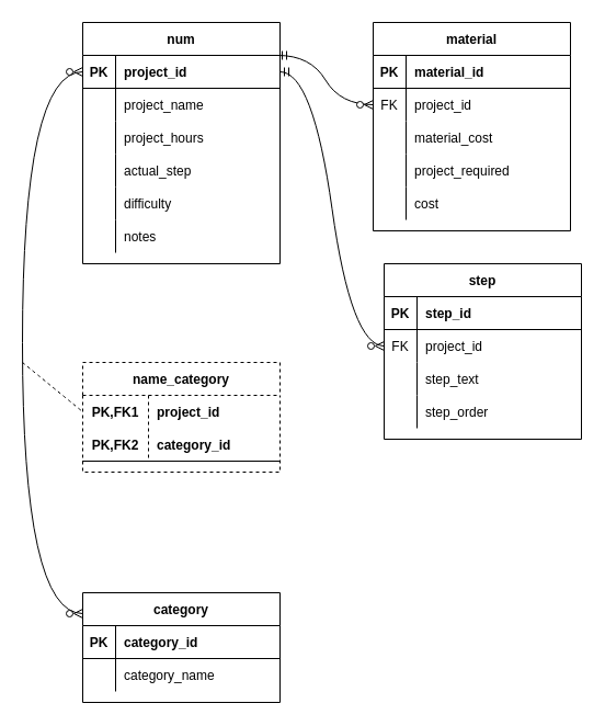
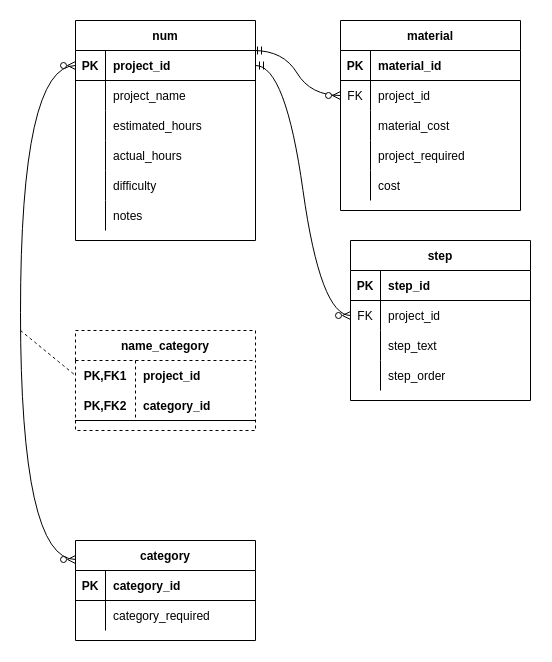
  <mxCell id="0" />
  <mxCell id="1" parent="0" />
  <mxCell id="2" value="num" style="shape=table;startSize=30;container=1;collapsible=1;childLayout=tableLayout;fixedRows=1;rowLines=0;fontStyle=1;align=center;resizeLast=1;" vertex="1" parent="1"><mxGeometry x="75" y="20" width="180" height="220" as="geometry" /></mxCell>
  <mxCell id="3" value="" style="shape=tableRow;horizontal=0;startSize=0;swimlaneHead=0;swimlaneBody=0;fillColor=none;collapsible=0;dropTarget=0;points=[[0,0.5],[1,0.5]];portConstraint=eastwest;top=0;left=0;right=0;bottom=1;" vertex="1" parent="2"><mxGeometry y="30" width="180" height="30" as="geometry" /></mxCell>
  <mxCell id="4" value="PK" style="shape=partialRectangle;connectable=0;fillColor=none;top=0;left=0;bottom=0;right=0;fontStyle=1;overflow=hidden;" vertex="1" parent="3"><mxGeometry width="30" height="30" as="geometry"><mxRectangle width="30" height="30" as="alternateBounds" /></mxGeometry></mxCell>
  <mxCell id="5" value="project_id" style="shape=partialRectangle;connectable=0;fillColor=none;top=0;left=0;bottom=0;right=0;align=left;spacingLeft=6;fontStyle=1;overflow=hidden;" vertex="1" parent="3"><mxGeometry x="30" width="150" height="30" as="geometry"><mxRectangle width="150" height="30" as="alternateBounds" /></mxGeometry></mxCell>
  <mxCell id="6" value="" style="shape=tableRow;horizontal=0;startSize=0;swimlaneHead=0;swimlaneBody=0;fillColor=none;collapsible=0;dropTarget=0;points=[[0,0.5],[1,0.5]];portConstraint=eastwest;top=0;left=0;right=0;bottom=0;" vertex="1" parent="2"><mxGeometry y="60" width="180" height="30" as="geometry" /></mxCell>
  <mxCell id="7" value="" style="shape=partialRectangle;connectable=0;fillColor=none;top=0;left=0;bottom=0;right=0;editable=1;overflow=hidden;" vertex="1" parent="6"><mxGeometry width="30" height="30" as="geometry"><mxRectangle width="30" height="30" as="alternateBounds" /></mxGeometry></mxCell>
  <mxCell id="8" value="project_name" style="shape=partialRectangle;connectable=0;fillColor=none;top=0;left=0;bottom=0;right=0;align=left;spacingLeft=6;overflow=hidden;" vertex="1" parent="6"><mxGeometry x="30" width="150" height="30" as="geometry"><mxRectangle width="150" height="30" as="alternateBounds" /></mxGeometry></mxCell>
  <mxCell id="9" value="" style="shape=tableRow;horizontal=0;startSize=0;swimlaneHead=0;swimlaneBody=0;fillColor=none;collapsible=0;dropTarget=0;points=[[0,0.5],[1,0.5]];portConstraint=eastwest;top=0;left=0;right=0;bottom=0;" vertex="1" parent="2"><mxGeometry y="90" width="180" height="30" as="geometry" /></mxCell>
  <mxCell id="10" value="" style="shape=partialRectangle;connectable=0;fillColor=none;top=0;left=0;bottom=0;right=0;editable=1;overflow=hidden;" vertex="1" parent="9"><mxGeometry width="30" height="30" as="geometry"><mxRectangle width="30" height="30" as="alternateBounds" /></mxGeometry></mxCell>
- <mxCell id="11" value="project_hours" style="shape=partialRectangle;connectable=0;fillColor=none;top=0;left=0;bottom=0;right=0;align=left;spacingLeft=6;overflow=hidden;" vertex="1" parent="9"><mxGeometry x="30" width="150" height="30" as="geometry"><mxRectangle width="150" height="30" as="alternateBounds" /></mxGeometry></mxCell>
+ <mxCell id="11" value="estimated_hours" style="shape=partialRectangle;connectable=0;fillColor=none;top=0;left=0;bottom=0;right=0;align=left;spacingLeft=6;overflow=hidden;" vertex="1" parent="9"><mxGeometry x="30" width="150" height="30" as="geometry"><mxRectangle width="150" height="30" as="alternateBounds" /></mxGeometry></mxCell>
  <mxCell id="12" value="" style="shape=tableRow;horizontal=0;startSize=0;swimlaneHead=0;swimlaneBody=0;fillColor=none;collapsible=0;dropTarget=0;points=[[0,0.5],[1,0.5]];portConstraint=eastwest;top=0;left=0;right=0;bottom=0;" vertex="1" parent="2"><mxGeometry y="120" width="180" height="30" as="geometry" /></mxCell>
  <mxCell id="13" value="" style="shape=partialRectangle;connectable=0;fillColor=none;top=0;left=0;bottom=0;right=0;editable=1;overflow=hidden;" vertex="1" parent="12"><mxGeometry width="30" height="30" as="geometry"><mxRectangle width="30" height="30" as="alternateBounds" /></mxGeometry></mxCell>
- <mxCell id="14" value="actual_step" style="shape=partialRectangle;connectable=0;fillColor=none;top=0;left=0;bottom=0;right=0;align=left;spacingLeft=6;overflow=hidden;" vertex="1" parent="12"><mxGeometry x="30" width="150" height="30" as="geometry"><mxRectangle width="150" height="30" as="alternateBounds" /></mxGeometry></mxCell>
+ <mxCell id="14" value="actual_hours" style="shape=partialRectangle;connectable=0;fillColor=none;top=0;left=0;bottom=0;right=0;align=left;spacingLeft=6;overflow=hidden;" vertex="1" parent="12"><mxGeometry x="30" width="150" height="30" as="geometry"><mxRectangle width="150" height="30" as="alternateBounds" /></mxGeometry></mxCell>
  <mxCell id="15" style="shape=tableRow;horizontal=0;startSize=0;swimlaneHead=0;swimlaneBody=0;fillColor=none;collapsible=0;dropTarget=0;points=[[0,0.5],[1,0.5]];portConstraint=eastwest;top=0;left=0;right=0;bottom=0;" vertex="1" parent="2"><mxGeometry y="150" width="180" height="30" as="geometry" /></mxCell>
  <mxCell id="16" style="shape=partialRectangle;connectable=0;fillColor=none;top=0;left=0;bottom=0;right=0;editable=1;overflow=hidden;" vertex="1" parent="15"><mxGeometry width="30" height="30" as="geometry"><mxRectangle width="30" height="30" as="alternateBounds" /></mxGeometry></mxCell>
  <mxCell id="17" value="difficulty" style="shape=partialRectangle;connectable=0;fillColor=none;top=0;left=0;bottom=0;right=0;align=left;spacingLeft=6;overflow=hidden;" vertex="1" parent="15"><mxGeometry x="30" width="150" height="30" as="geometry"><mxRectangle width="150" height="30" as="alternateBounds" /></mxGeometry></mxCell>
  <mxCell id="18" style="shape=tableRow;horizontal=0;startSize=0;swimlaneHead=0;swimlaneBody=0;fillColor=none;collapsible=0;dropTarget=0;points=[[0,0.5],[1,0.5]];portConstraint=eastwest;top=0;left=0;right=0;bottom=0;" vertex="1" parent="2"><mxGeometry y="180" width="180" height="30" as="geometry" /></mxCell>
  <mxCell id="19" style="shape=partialRectangle;connectable=0;fillColor=none;top=0;left=0;bottom=0;right=0;editable=1;overflow=hidden;" vertex="1" parent="18"><mxGeometry width="30" height="30" as="geometry"><mxRectangle width="30" height="30" as="alternateBounds" /></mxGeometry></mxCell>
  <mxCell id="20" value="notes" style="shape=partialRectangle;connectable=0;fillColor=none;top=0;left=0;bottom=0;right=0;align=left;spacingLeft=6;overflow=hidden;" vertex="1" parent="18"><mxGeometry x="30" width="150" height="30" as="geometry"><mxRectangle width="150" height="30" as="alternateBounds" /></mxGeometry></mxCell>
  <mxCell id="21" value="material" style="shape=table;startSize=30;container=1;collapsible=1;childLayout=tableLayout;fixedRows=1;rowLines=0;fontStyle=1;align=center;resizeLast=1;" vertex="1" parent="1"><mxGeometry x="340" y="20" width="180" height="190" as="geometry" /></mxCell>
  <mxCell id="22" value="" style="shape=tableRow;horizontal=0;startSize=0;swimlaneHead=0;swimlaneBody=0;fillColor=none;collapsible=0;dropTarget=0;points=[[0,0.5],[1,0.5]];portConstraint=eastwest;top=0;left=0;right=0;bottom=1;" vertex="1" parent="21"><mxGeometry y="30" width="180" height="30" as="geometry" /></mxCell>
  <mxCell id="23" value="PK" style="shape=partialRectangle;connectable=0;fillColor=none;top=0;left=0;bottom=0;right=0;fontStyle=1;overflow=hidden;" vertex="1" parent="22"><mxGeometry width="30" height="30" as="geometry"><mxRectangle width="30" height="30" as="alternateBounds" /></mxGeometry></mxCell>
  <mxCell id="24" value="material_id" style="shape=partialRectangle;connectable=0;fillColor=none;top=0;left=0;bottom=0;right=0;align=left;spacingLeft=6;fontStyle=1;overflow=hidden;" vertex="1" parent="22"><mxGeometry x="30" width="150" height="30" as="geometry"><mxRectangle width="150" height="30" as="alternateBounds" /></mxGeometry></mxCell>
  <mxCell id="25" value="" style="shape=tableRow;horizontal=0;startSize=0;swimlaneHead=0;swimlaneBody=0;fillColor=none;collapsible=0;dropTarget=0;points=[[0,0.5],[1,0.5]];portConstraint=eastwest;top=0;left=0;right=0;bottom=0;" vertex="1" parent="21"><mxGeometry y="60" width="180" height="30" as="geometry" /></mxCell>
  <mxCell id="26" value="FK" style="shape=partialRectangle;connectable=0;fillColor=none;top=0;left=0;bottom=0;right=0;editable=1;overflow=hidden;" vertex="1" parent="25"><mxGeometry width="30" height="30" as="geometry"><mxRectangle width="30" height="30" as="alternateBounds" /></mxGeometry></mxCell>
  <mxCell id="27" value="project_id" style="shape=partialRectangle;connectable=0;fillColor=none;top=0;left=0;bottom=0;right=0;align=left;spacingLeft=6;overflow=hidden;" vertex="1" parent="25"><mxGeometry x="30" width="150" height="30" as="geometry"><mxRectangle width="150" height="30" as="alternateBounds" /></mxGeometry></mxCell>
  <mxCell id="28" value="" style="shape=tableRow;horizontal=0;startSize=0;swimlaneHead=0;swimlaneBody=0;fillColor=none;collapsible=0;dropTarget=0;points=[[0,0.5],[1,0.5]];portConstraint=eastwest;top=0;left=0;right=0;bottom=0;" vertex="1" parent="21"><mxGeometry y="90" width="180" height="30" as="geometry" /></mxCell>
  <mxCell id="29" value="" style="shape=partialRectangle;connectable=0;fillColor=none;top=0;left=0;bottom=0;right=0;editable=1;overflow=hidden;" vertex="1" parent="28"><mxGeometry width="30" height="30" as="geometry"><mxRectangle width="30" height="30" as="alternateBounds" /></mxGeometry></mxCell>
  <mxCell id="30" value="material_cost" style="shape=partialRectangle;connectable=0;fillColor=none;top=0;left=0;bottom=0;right=0;align=left;spacingLeft=6;overflow=hidden;" vertex="1" parent="28"><mxGeometry x="30" width="150" height="30" as="geometry"><mxRectangle width="150" height="30" as="alternateBounds" /></mxGeometry></mxCell>
  <mxCell id="31" value="" style="shape=tableRow;horizontal=0;startSize=0;swimlaneHead=0;swimlaneBody=0;fillColor=none;collapsible=0;dropTarget=0;points=[[0,0.5],[1,0.5]];portConstraint=eastwest;top=0;left=0;right=0;bottom=0;" vertex="1" parent="21"><mxGeometry y="120" width="180" height="30" as="geometry" /></mxCell>
  <mxCell id="32" value="" style="shape=partialRectangle;connectable=0;fillColor=none;top=0;left=0;bottom=0;right=0;editable=1;overflow=hidden;" vertex="1" parent="31"><mxGeometry width="30" height="30" as="geometry"><mxRectangle width="30" height="30" as="alternateBounds" /></mxGeometry></mxCell>
  <mxCell id="33" value="project_required" style="shape=partialRectangle;connectable=0;fillColor=none;top=0;left=0;bottom=0;right=0;align=left;spacingLeft=6;overflow=hidden;" vertex="1" parent="31"><mxGeometry x="30" width="150" height="30" as="geometry"><mxRectangle width="150" height="30" as="alternateBounds" /></mxGeometry></mxCell>
  <mxCell id="34" style="shape=tableRow;horizontal=0;startSize=0;swimlaneHead=0;swimlaneBody=0;fillColor=none;collapsible=0;dropTarget=0;points=[[0,0.5],[1,0.5]];portConstraint=eastwest;top=0;left=0;right=0;bottom=0;" vertex="1" parent="21"><mxGeometry y="150" width="180" height="30" as="geometry" /></mxCell>
  <mxCell id="35" style="shape=partialRectangle;connectable=0;fillColor=none;top=0;left=0;bottom=0;right=0;editable=1;overflow=hidden;" vertex="1" parent="34"><mxGeometry width="30" height="30" as="geometry"><mxRectangle width="30" height="30" as="alternateBounds" /></mxGeometry></mxCell>
  <mxCell id="36" value="cost" style="shape=partialRectangle;connectable=0;fillColor=none;top=0;left=0;bottom=0;right=0;align=left;spacingLeft=6;overflow=hidden;" vertex="1" parent="34"><mxGeometry x="30" width="150" height="30" as="geometry"><mxRectangle width="150" height="30" as="alternateBounds" /></mxGeometry></mxCell>
  <mxCell id="37" value="step" style="shape=table;startSize=30;container=1;collapsible=1;childLayout=tableLayout;fixedRows=1;rowLines=0;fontStyle=1;align=center;resizeLast=1;" vertex="1" parent="1"><mxGeometry x="350" y="240" width="180" height="160" as="geometry" /></mxCell>
  <mxCell id="38" value="" style="shape=tableRow;horizontal=0;startSize=0;swimlaneHead=0;swimlaneBody=0;fillColor=none;collapsible=0;dropTarget=0;points=[[0,0.5],[1,0.5]];portConstraint=eastwest;top=0;left=0;right=0;bottom=1;" vertex="1" parent="37"><mxGeometry y="30" width="180" height="30" as="geometry" /></mxCell>
  <mxCell id="39" value="PK" style="shape=partialRectangle;connectable=0;fillColor=none;top=0;left=0;bottom=0;right=0;fontStyle=1;overflow=hidden;" vertex="1" parent="38"><mxGeometry width="30" height="30" as="geometry"><mxRectangle width="30" height="30" as="alternateBounds" /></mxGeometry></mxCell>
  <mxCell id="40" value="step_id" style="shape=partialRectangle;connectable=0;fillColor=none;top=0;left=0;bottom=0;right=0;align=left;spacingLeft=6;fontStyle=1;overflow=hidden;" vertex="1" parent="38"><mxGeometry x="30" width="150" height="30" as="geometry"><mxRectangle width="150" height="30" as="alternateBounds" /></mxGeometry></mxCell>
  <mxCell id="41" value="" style="shape=tableRow;horizontal=0;startSize=0;swimlaneHead=0;swimlaneBody=0;fillColor=none;collapsible=0;dropTarget=0;points=[[0,0.5],[1,0.5]];portConstraint=eastwest;top=0;left=0;right=0;bottom=0;" vertex="1" parent="37"><mxGeometry y="60" width="180" height="30" as="geometry" /></mxCell>
  <mxCell id="42" value="FK" style="shape=partialRectangle;connectable=0;fillColor=none;top=0;left=0;bottom=0;right=0;editable=1;overflow=hidden;" vertex="1" parent="41"><mxGeometry width="30" height="30" as="geometry"><mxRectangle width="30" height="30" as="alternateBounds" /></mxGeometry></mxCell>
  <mxCell id="43" value="project_id" style="shape=partialRectangle;connectable=0;fillColor=none;top=0;left=0;bottom=0;right=0;align=left;spacingLeft=6;overflow=hidden;" vertex="1" parent="41"><mxGeometry x="30" width="150" height="30" as="geometry"><mxRectangle width="150" height="30" as="alternateBounds" /></mxGeometry></mxCell>
  <mxCell id="44" value="" style="shape=tableRow;horizontal=0;startSize=0;swimlaneHead=0;swimlaneBody=0;fillColor=none;collapsible=0;dropTarget=0;points=[[0,0.5],[1,0.5]];portConstraint=eastwest;top=0;left=0;right=0;bottom=0;" vertex="1" parent="37"><mxGeometry y="90" width="180" height="30" as="geometry" /></mxCell>
  <mxCell id="45" value="" style="shape=partialRectangle;connectable=0;fillColor=none;top=0;left=0;bottom=0;right=0;editable=1;overflow=hidden;" vertex="1" parent="44"><mxGeometry width="30" height="30" as="geometry"><mxRectangle width="30" height="30" as="alternateBounds" /></mxGeometry></mxCell>
  <mxCell id="46" value="step_text" style="shape=partialRectangle;connectable=0;fillColor=none;top=0;left=0;bottom=0;right=0;align=left;spacingLeft=6;overflow=hidden;" vertex="1" parent="44"><mxGeometry x="30" width="150" height="30" as="geometry"><mxRectangle width="150" height="30" as="alternateBounds" /></mxGeometry></mxCell>
  <mxCell id="47" value="" style="shape=tableRow;horizontal=0;startSize=0;swimlaneHead=0;swimlaneBody=0;fillColor=none;collapsible=0;dropTarget=0;points=[[0,0.5],[1,0.5]];portConstraint=eastwest;top=0;left=0;right=0;bottom=0;" vertex="1" parent="37"><mxGeometry y="120" width="180" height="30" as="geometry" /></mxCell>
  <mxCell id="48" value="" style="shape=partialRectangle;connectable=0;fillColor=none;top=0;left=0;bottom=0;right=0;editable=1;overflow=hidden;" vertex="1" parent="47"><mxGeometry width="30" height="30" as="geometry"><mxRectangle width="30" height="30" as="alternateBounds" /></mxGeometry></mxCell>
  <mxCell id="49" value="step_order" style="shape=partialRectangle;connectable=0;fillColor=none;top=0;left=0;bottom=0;right=0;align=left;spacingLeft=6;overflow=hidden;" vertex="1" parent="47"><mxGeometry x="30" width="150" height="30" as="geometry"><mxRectangle width="150" height="30" as="alternateBounds" /></mxGeometry></mxCell>
  <mxCell id="50" value="category" style="shape=table;startSize=30;container=1;collapsible=1;childLayout=tableLayout;fixedRows=1;rowLines=0;fontStyle=1;align=center;resizeLast=1;" vertex="1" parent="1"><mxGeometry x="75" y="540" width="180" height="100" as="geometry" /></mxCell>
  <mxCell id="51" value="" style="shape=tableRow;horizontal=0;startSize=0;swimlaneHead=0;swimlaneBody=0;fillColor=none;collapsible=0;dropTarget=0;points=[[0,0.5],[1,0.5]];portConstraint=eastwest;top=0;left=0;right=0;bottom=1;" vertex="1" parent="50"><mxGeometry y="30" width="180" height="30" as="geometry" /></mxCell>
  <mxCell id="52" value="PK" style="shape=partialRectangle;connectable=0;fillColor=none;top=0;left=0;bottom=0;right=0;fontStyle=1;overflow=hidden;" vertex="1" parent="51"><mxGeometry width="30" height="30" as="geometry"><mxRectangle width="30" height="30" as="alternateBounds" /></mxGeometry></mxCell>
  <mxCell id="53" value="category_id" style="shape=partialRectangle;connectable=0;fillColor=none;top=0;left=0;bottom=0;right=0;align=left;spacingLeft=6;fontStyle=1;overflow=hidden;" vertex="1" parent="51"><mxGeometry x="30" width="150" height="30" as="geometry"><mxRectangle width="150" height="30" as="alternateBounds" /></mxGeometry></mxCell>
  <mxCell id="54" value="" style="shape=tableRow;horizontal=0;startSize=0;swimlaneHead=0;swimlaneBody=0;fillColor=none;collapsible=0;dropTarget=0;points=[[0,0.5],[1,0.5]];portConstraint=eastwest;top=0;left=0;right=0;bottom=0;" vertex="1" parent="50"><mxGeometry y="60" width="180" height="30" as="geometry" /></mxCell>
  <mxCell id="55" value="" style="shape=partialRectangle;connectable=0;fillColor=none;top=0;left=0;bottom=0;right=0;editable=1;overflow=hidden;" vertex="1" parent="54"><mxGeometry width="30" height="30" as="geometry"><mxRectangle width="30" height="30" as="alternateBounds" /></mxGeometry></mxCell>
- <mxCell id="56" value="category_name" style="shape=partialRectangle;connectable=0;fillColor=none;top=0;left=0;bottom=0;right=0;align=left;spacingLeft=6;overflow=hidden;" vertex="1" parent="54"><mxGeometry x="30" width="150" height="30" as="geometry"><mxRectangle width="150" height="30" as="alternateBounds" /></mxGeometry></mxCell>
+ <mxCell id="56" value="category_required" style="shape=partialRectangle;connectable=0;fillColor=none;top=0;left=0;bottom=0;right=0;align=left;spacingLeft=6;overflow=hidden;" vertex="1" parent="54"><mxGeometry x="30" width="150" height="30" as="geometry"><mxRectangle width="150" height="30" as="alternateBounds" /></mxGeometry></mxCell>
  <mxCell id="57" value="name_category" style="shape=table;startSize=30;container=1;collapsible=1;childLayout=tableLayout;fixedRows=1;rowLines=0;fontStyle=1;align=center;resizeLast=1;dashed=1;" vertex="1" parent="1"><mxGeometry x="75" y="330" width="180" height="100" as="geometry" /></mxCell>
  <mxCell id="58" value="" style="shape=tableRow;horizontal=0;startSize=0;swimlaneHead=0;swimlaneBody=0;fillColor=none;collapsible=0;dropTarget=0;points=[[0,0.5],[1,0.5]];portConstraint=eastwest;top=0;left=0;right=0;bottom=0;dashed=1;" vertex="1" parent="57"><mxGeometry y="30" width="180" height="30" as="geometry" /></mxCell>
  <mxCell id="59" value="PK,FK1" style="shape=partialRectangle;connectable=0;fillColor=none;top=0;left=0;bottom=0;right=0;fontStyle=1;overflow=hidden;" vertex="1" parent="58"><mxGeometry width="60" height="30" as="geometry"><mxRectangle width="60" height="30" as="alternateBounds" /></mxGeometry></mxCell>
  <mxCell id="60" value="project_id" style="shape=partialRectangle;connectable=0;fillColor=none;top=0;left=0;bottom=0;right=0;align=left;spacingLeft=6;fontStyle=1;overflow=hidden;" vertex="1" parent="58"><mxGeometry x="60" width="120" height="30" as="geometry"><mxRectangle width="120" height="30" as="alternateBounds" /></mxGeometry></mxCell>
  <mxCell id="61" value="" style="shape=tableRow;horizontal=0;startSize=0;swimlaneHead=0;swimlaneBody=0;fillColor=none;collapsible=0;dropTarget=0;points=[[0,0.5],[1,0.5]];portConstraint=eastwest;top=0;left=0;right=0;bottom=1;" vertex="1" parent="57"><mxGeometry y="60" width="180" height="30" as="geometry" /></mxCell>
  <mxCell id="62" value="PK,FK2" style="shape=partialRectangle;connectable=0;fillColor=none;top=0;left=0;bottom=0;right=0;fontStyle=1;overflow=hidden;" vertex="1" parent="61"><mxGeometry width="60" height="30" as="geometry"><mxRectangle width="60" height="30" as="alternateBounds" /></mxGeometry></mxCell>
  <mxCell id="63" value="category_id" style="shape=partialRectangle;connectable=0;fillColor=none;top=0;left=0;bottom=0;right=0;align=left;spacingLeft=6;fontStyle=1;overflow=hidden;" vertex="1" parent="61"><mxGeometry x="60" width="120" height="30" as="geometry"><mxRectangle width="120" height="30" as="alternateBounds" /></mxGeometry></mxCell>
  <mxCell id="64" value="" style="fontSize=12;html=1;endArrow=ERzeroToMany;endFill=1;startArrow=ERzeroToMany;rounded=0;entryX=0;entryY=0.5;entryDx=0;entryDy=0;exitX=0;exitY=0.19;exitDx=0;exitDy=0;exitPerimeter=0;edgeStyle=orthogonalEdgeStyle;curved=1;" edge="1" parent="1" source="50" target="3"><mxGeometry width="100" height="100" relative="1" as="geometry"><mxPoint x="520" y="380" as="sourcePoint" /><mxPoint x="620" y="280" as="targetPoint" /><Array as="points"><mxPoint x="20" y="559" /><mxPoint x="20" y="65" /></Array></mxGeometry></mxCell>
  <mxCell id="65" value="" style="endArrow=none;html=1;rounded=0;curved=1;entryX=0;entryY=0.5;entryDx=0;entryDy=0;dashed=1;" edge="1" parent="1" target="58"><mxGeometry relative="1" as="geometry"><mxPoint x="20" y="330" as="sourcePoint" /><mxPoint x="650" y="330" as="targetPoint" /></mxGeometry></mxCell>
  <mxCell id="66" value="" style="edgeStyle=entityRelationEdgeStyle;fontSize=12;html=1;endArrow=ERzeroToMany;startArrow=ERmandOne;rounded=0;curved=1;exitX=0.989;exitY=0;exitDx=0;exitDy=0;exitPerimeter=0;entryX=0;entryY=0.5;entryDx=0;entryDy=0;" edge="1" parent="1" source="3" target="25"><mxGeometry width="100" height="100" relative="1" as="geometry"><mxPoint x="520" y="380" as="sourcePoint" /><mxPoint x="620" y="280" as="targetPoint" /></mxGeometry></mxCell>
  <mxCell id="67" value="" style="edgeStyle=entityRelationEdgeStyle;fontSize=12;html=1;endArrow=ERzeroToMany;startArrow=ERmandOne;rounded=0;curved=1;exitX=1;exitY=0.5;exitDx=0;exitDy=0;entryX=0;entryY=0.5;entryDx=0;entryDy=0;" edge="1" parent="1" source="3" target="41"><mxGeometry width="100" height="100" relative="1" as="geometry"><mxPoint x="263.02" y="60" as="sourcePoint" /><mxPoint x="350" y="105" as="targetPoint" /></mxGeometry></mxCell>
